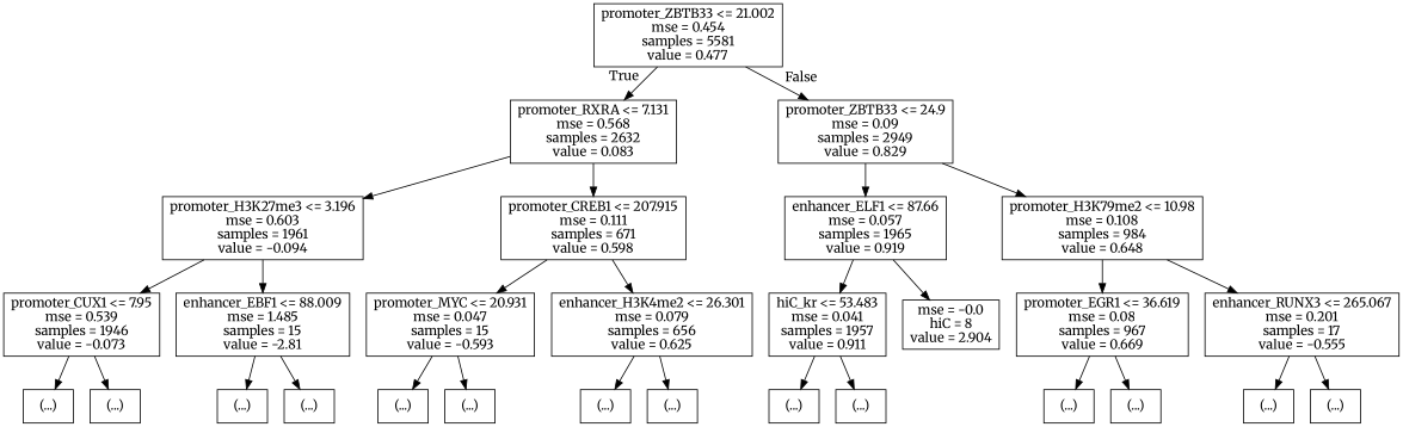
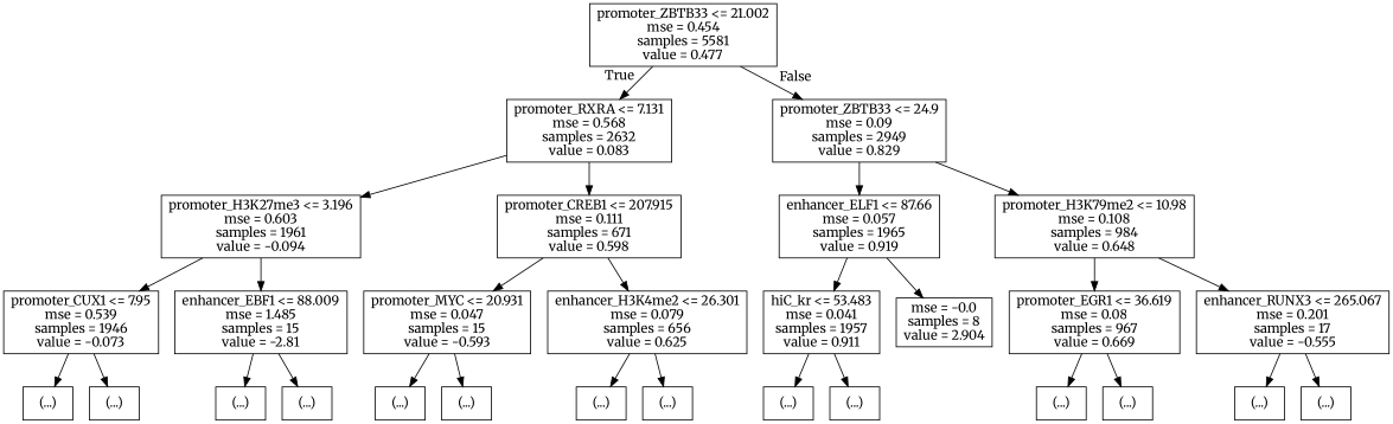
  digraph {
    fontname=Merriweather
    node [shape=box fontname=Merriweather]
    edge [fontname=Merriweather]
    n1 [label="promoter_ZBTB33 <= 21.002\nmse = 0.454\nsamples = 5581\nvalue = 0.477"]
    n2 [label="promoter_RXRA <= 7.131\nmse = 0.568\nsamples = 2632\nvalue = 0.083"]
    n3 [label="promoter_ZBTB33 <= 24.9\nmse = 0.09\nsamples = 2949\nvalue = 0.829"]
    n4 [label="promoter_H3K27me3 <= 3.196\nmse = 0.603\nsamples = 1961\nvalue = -0.094"]
    n5 [label="promoter_CREB1 <= 207.915\nmse = 0.111\nsamples = 671\nvalue = 0.598"]
    n6 [label="promoter_CUX1 <= 7.95\nmse = 0.539\nsamples = 1946\nvalue = -0.073"]
    n7 [label="enhancer_EBF1 <= 88.009\nmse = 1.485\nsamples = 15\nvalue = -2.81"]
    n8 [label="(...)"]
    n9 [label="(...)"]
    n10 [label="(...)"]
    n11 [label="(...)"]
    n12 [label="promoter_MYC <= 20.931\nmse = 0.047\nsamples = 15\nvalue = -0.593"]
    n13 [label="enhancer_H3K4me2 <= 26.301\nmse = 0.079\nsamples = 656\nvalue = 0.625"]
    n14 [label="(...)"]
    n15 [label="(...)"]
    n16 [label="(...)"]
    n17 [label="(...)"]
    n18 [label="enhancer_ELF1 <= 87.66\nmse = 0.057\nsamples = 1965\nvalue = 0.919"]
    n19 [label="promoter_H3K79me2 <= 10.98\nmse = 0.108\nsamples = 984\nvalue = 0.648"]
    n20 [label="hiC_kr <= 53.483\nmse = 0.041\nsamples = 1957\nvalue = 0.911"]
-   n21 [label="mse = -0.0\nhiC = 8\nvalue = 2.904"]
+   n21 [label="mse = -0.0\nsamples = 8\nvalue = 2.904"]
    n22 [label="(...)"]
    n23 [label="(...)"]
    n24 [label="promoter_EGR1 <= 36.619\nmse = 0.08\nsamples = 967\nvalue = 0.669"]
    n25 [label="enhancer_RUNX3 <= 265.067\nmse = 0.201\nsamples = 17\nvalue = -0.555"]
    n26 [label="(...)"]
    n27 [label="(...)"]
    n28 [label="(...)"]
    n29 [label="(...)"]
    n1 -> n2 [headlabel=True labelangle=45 labeldistance=2.5]
    n1 -> n3 [headlabel=False labelangle=-45 labeldistance=2.5]
    n2 -> n4
    n2 -> n5
    n3 -> n18
    n3 -> n19
    n4 -> n6
    n4 -> n7
    n5 -> n12
    n5 -> n13
    n6 -> n8
    n6 -> n9
    n7 -> n10
    n7 -> n11
    n12 -> n14
    n12 -> n15
    n13 -> n16
    n13 -> n17
    n18 -> n20
    n18 -> n21
    n19 -> n24
    n19 -> n25
    n20 -> n22
    n20 -> n23
    n24 -> n26
    n24 -> n27
    n25 -> n28
    n25 -> n29
  }
